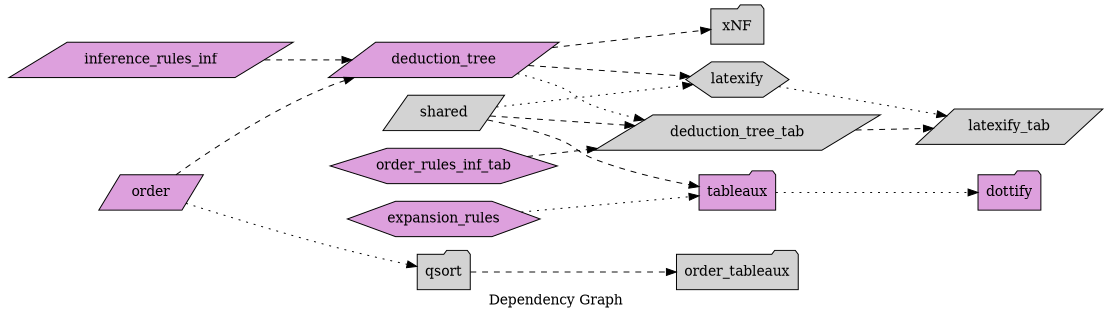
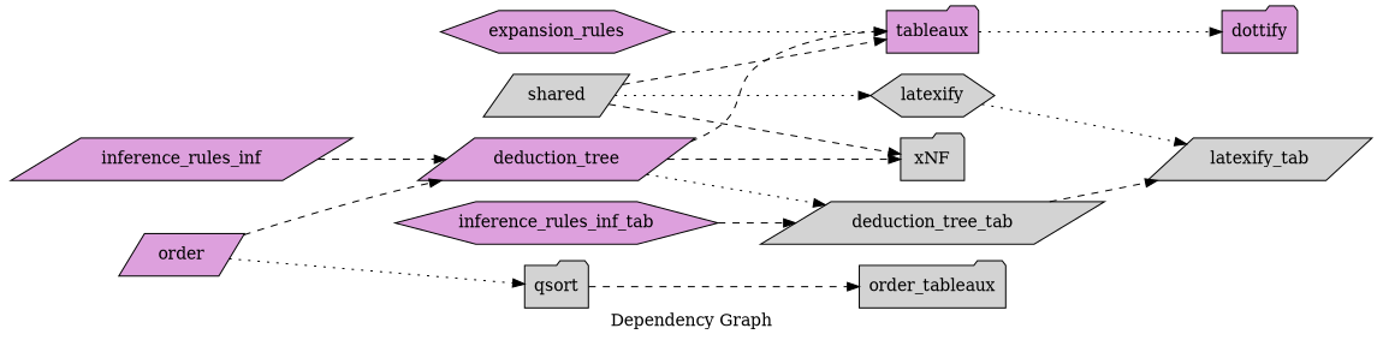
  digraph {
    label="Dependency Graph"
    rankdir=LR
    node [fillcolor=lightgrey shape=parallelogram style=filled]
    edge [style=dashed]
    deduction_tree_tab
    deduction_tree [fillcolor=plum]
    latexify [shape=hexagon]
    xNF [shape=folder]
    latexify_tab
    expansion_rules [fillcolor=plum shape=hexagon]
    tableaux [fillcolor=plum shape=folder]
    dottify [fillcolor=plum shape=folder]
    inference_rules_inf [fillcolor=plum]
-   inference_rules_inf_tab [fillcolor=plum shape=hexagon label=order_rules_inf_tab]
+   inference_rules_inf_tab [fillcolor=plum shape=hexagon]
    qsort [shape=folder]
    order_tableaux [shape=folder]
    order [fillcolor=plum]
    shared
    deduction_tree_tab -> latexify_tab
    deduction_tree -> deduction_tree_tab [style=dotted]
-   deduction_tree -> latexify
+   deduction_tree -> tableaux
    deduction_tree -> xNF
    latexify -> latexify_tab [style=dotted]
    expansion_rules -> tableaux [style=dotted]
    tableaux -> dottify [style=dotted]
    inference_rules_inf -> deduction_tree
    inference_rules_inf_tab -> deduction_tree_tab
    qsort -> order_tableaux
    order -> deduction_tree
    order -> qsort [style=dotted]
-   shared -> deduction_tree_tab
+   shared -> xNF
    shared -> latexify [style=dotted]
    shared -> tableaux
  }
